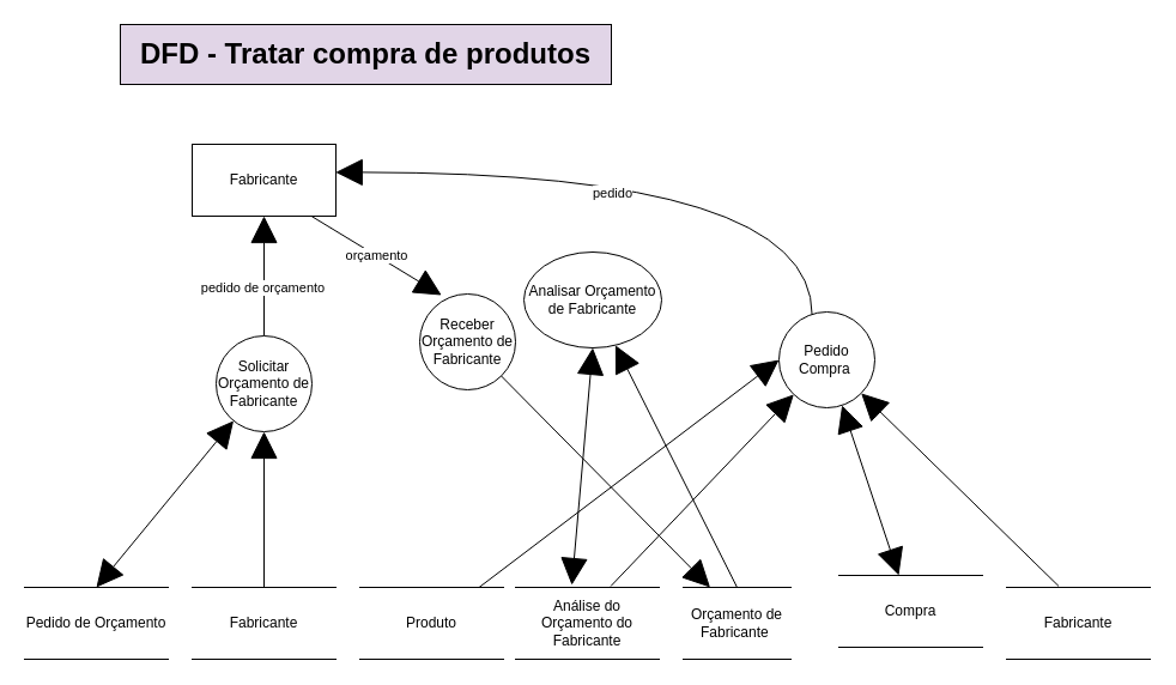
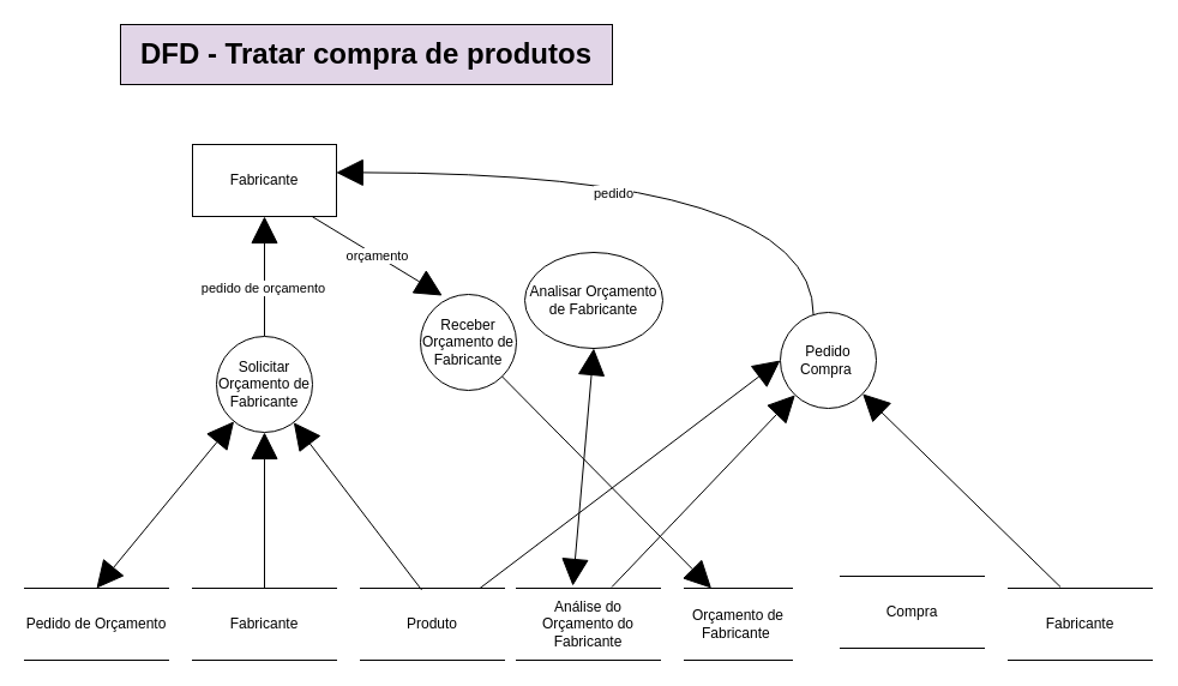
  <mxCell id="0" />
  <mxCell id="1" parent="0" />
  <mxCell id="2" value="&lt;span style=&quot;font-size: 24px ; font-weight: 700&quot;&gt;DFD - Tratar&lt;/span&gt;&lt;span style=&quot;font-size: 24px&quot;&gt;&lt;b&gt;&amp;nbsp;compra de produtos&lt;/b&gt;&lt;/span&gt;" style="rounded=0;whiteSpace=wrap;html=1;fillColor=#e1d5e7;" vertex="1" parent="1"><mxGeometry x="100" y="20" width="410" height="50" as="geometry" /></mxCell>
  <mxCell id="3" value="Fabricante" style="shape=partialRectangle;whiteSpace=wrap;html=1;left=0;right=0;fillColor=none;" vertex="1" parent="1"><mxGeometry x="160" y="490" width="120" height="60" as="geometry" /></mxCell>
  <mxCell id="4" value="Fabricante" style="rounded=0;whiteSpace=wrap;html=1;" vertex="1" parent="1"><mxGeometry x="160" y="120" width="120" height="60" as="geometry" /></mxCell>
  <mxCell id="5" style="edgeStyle=orthogonalEdgeStyle;rounded=0;orthogonalLoop=1;jettySize=auto;html=1;entryX=0.5;entryY=1;entryDx=0;entryDy=0;endArrow=block;endFill=1;endSize=20;" edge="1" parent="1" source="10" target="4"><mxGeometry relative="1" as="geometry" /></mxCell>
  <mxCell id="6" value="pedido de orçamento" style="edgeLabel;html=1;align=center;verticalAlign=middle;resizable=0;points=[];" vertex="1" connectable="0" parent="5"><mxGeometry x="-0.18" y="2" relative="1" as="geometry"><mxPoint as="offset" /></mxGeometry></mxCell>
  <mxCell id="7" style="edgeStyle=orthogonalEdgeStyle;rounded=0;orthogonalLoop=1;jettySize=auto;html=1;entryX=0.5;entryY=0;entryDx=0;entryDy=0;endArrow=none;endFill=0;endSize=20;startArrow=block;startFill=1;startSize=20;" edge="1" parent="1" source="10" target="3"><mxGeometry relative="1" as="geometry" /></mxCell>
+ <mxCell id="8" style="edgeStyle=none;rounded=0;orthogonalLoop=1;jettySize=auto;html=1;entryX=0.425;entryY=0.023;entryDx=0;entryDy=0;entryPerimeter=0;startArrow=block;startFill=1;startSize=20;endArrow=none;endFill=0;endSize=20;" edge="1" parent="1" source="10" target="15"><mxGeometry relative="1" as="geometry" /></mxCell>
  <mxCell id="9" style="edgeStyle=none;rounded=0;orthogonalLoop=1;jettySize=auto;html=1;entryX=0.5;entryY=0;entryDx=0;entryDy=0;startArrow=block;startFill=1;startSize=20;endArrow=block;endFill=1;endSize=20;" edge="1" parent="1" source="10" target="27"><mxGeometry relative="1" as="geometry" /></mxCell>
  <mxCell id="10" value="Solicitar Orçamento de Fabricante" style="ellipse;whiteSpace=wrap;html=1;aspect=fixed;" vertex="1" parent="1"><mxGeometry x="180" y="280" width="80" height="80" as="geometry" /></mxCell>
  <mxCell id="11" value="orçamento" style="rounded=0;orthogonalLoop=1;jettySize=auto;html=1;entryX=0.832;entryY=1.003;entryDx=0;entryDy=0;entryPerimeter=0;startArrow=block;startFill=1;startSize=20;endArrow=none;endFill=0;endSize=20;exitX=0.228;exitY=0.013;exitDx=0;exitDy=0;exitPerimeter=0;" edge="1" parent="1" source="13" target="4"><mxGeometry relative="1" as="geometry" /></mxCell>
  <mxCell id="12" style="edgeStyle=none;rounded=0;orthogonalLoop=1;jettySize=auto;html=1;entryX=0.25;entryY=0;entryDx=0;entryDy=0;startArrow=none;startFill=0;startSize=20;endArrow=block;endFill=1;endSize=20;" edge="1" parent="1" source="13" target="17"><mxGeometry relative="1" as="geometry" /></mxCell>
  <mxCell id="13" value="Receber Orçamento de Fabricante" style="ellipse;whiteSpace=wrap;html=1;aspect=fixed;" vertex="1" parent="1"><mxGeometry x="350" y="245" width="80" height="80" as="geometry" /></mxCell>
  <mxCell id="14" style="edgeStyle=none;rounded=0;orthogonalLoop=1;jettySize=auto;html=1;startArrow=none;startFill=0;startSize=20;endArrow=block;endFill=1;endSize=20;entryX=0;entryY=0.5;entryDx=0;entryDy=0;" edge="1" parent="1" source="15" target="25"><mxGeometry relative="1" as="geometry" /></mxCell>
  <mxCell id="15" value="Produto" style="shape=partialRectangle;whiteSpace=wrap;html=1;left=0;right=0;fillColor=none;" vertex="1" parent="1"><mxGeometry x="300" y="490" width="120" height="60" as="geometry" /></mxCell>
  <mxCell id="16" style="edgeStyle=none;rounded=0;orthogonalLoop=1;jettySize=auto;html=1;entryX=0.5;entryY=1;entryDx=0;entryDy=0;startArrow=block;startFill=1;startSize=20;endArrow=block;endFill=1;endSize=20;" edge="1" parent="1" target="19"><mxGeometry relative="1" as="geometry"><mxPoint x="477" y="488" as="sourcePoint" /></mxGeometry></mxCell>
  <mxCell id="17" value="Orçamento de Fabricante&amp;nbsp;" style="shape=partialRectangle;whiteSpace=wrap;html=1;left=0;right=0;fillColor=none;" vertex="1" parent="1"><mxGeometry x="570" y="490" width="90" height="60" as="geometry" /></mxCell>
- <mxCell id="18" style="edgeStyle=none;rounded=0;orthogonalLoop=1;jettySize=auto;html=1;entryX=0.5;entryY=0;entryDx=0;entryDy=0;startArrow=block;startFill=1;startSize=20;endArrow=none;endFill=0;endSize=20;" edge="1" parent="1" source="19" target="17"><mxGeometry relative="1" as="geometry" /></mxCell>
  <mxCell id="19" value="Analisar Orçamento de Fabricante" style="ellipse;whiteSpace=wrap;html=1;aspect=fixed;" vertex="1" parent="1"><mxGeometry x="437" y="210" width="115" height="80" as="geometry" /></mxCell>
  <mxCell id="20" style="edgeStyle=orthogonalEdgeStyle;curved=1;rounded=0;orthogonalLoop=1;jettySize=auto;html=1;entryX=0.998;entryY=0.39;entryDx=0;entryDy=0;entryPerimeter=0;startArrow=none;startFill=0;startSize=20;endArrow=block;endFill=1;endSize=20;exitX=0.345;exitY=0.028;exitDx=0;exitDy=0;exitPerimeter=0;" edge="1" parent="1" source="25" target="4"><mxGeometry relative="1" as="geometry"><Array as="points"><mxPoint x="678" y="143" /></Array></mxGeometry></mxCell>
  <mxCell id="21" value="pedido" style="edgeLabel;html=1;align=center;verticalAlign=middle;resizable=0;points=[];" vertex="1" connectable="0" parent="20"><mxGeometry x="0.154" y="17" relative="1" as="geometry"><mxPoint x="11.56" as="offset" /></mxGeometry></mxCell>
- <mxCell id="22" style="rounded=0;orthogonalLoop=1;jettySize=auto;html=1;startArrow=block;startFill=1;startSize=20;endArrow=block;endFill=1;endSize=20;" edge="1" parent="1" source="25" target="26"><mxGeometry relative="1" as="geometry" /></mxCell>
  <mxCell id="23" style="edgeStyle=none;rounded=0;orthogonalLoop=1;jettySize=auto;html=1;entryX=0.363;entryY=-0.017;entryDx=0;entryDy=0;entryPerimeter=0;startArrow=block;startFill=1;startSize=20;endArrow=none;endFill=0;endSize=20;" edge="1" parent="1" source="25" target="29"><mxGeometry relative="1" as="geometry" /></mxCell>
  <mxCell id="24" style="edgeStyle=none;rounded=0;orthogonalLoop=1;jettySize=auto;html=1;entryX=0.663;entryY=-0.017;entryDx=0;entryDy=0;entryPerimeter=0;startArrow=block;startFill=1;startSize=20;endArrow=none;endFill=0;endSize=20;" edge="1" parent="1" source="25" target="28"><mxGeometry relative="1" as="geometry" /></mxCell>
  <mxCell id="25" value="Pedido Compra&amp;nbsp;" style="ellipse;whiteSpace=wrap;html=1;aspect=fixed;" vertex="1" parent="1"><mxGeometry x="650" y="260" width="80" height="80" as="geometry" /></mxCell>
  <mxCell id="26" value="Compra" style="shape=partialRectangle;whiteSpace=wrap;html=1;left=0;right=0;fillColor=none;" vertex="1" parent="1"><mxGeometry x="700" y="480" width="120" height="60" as="geometry" /></mxCell>
  <mxCell id="27" value="Pedido de Orçamento" style="shape=partialRectangle;whiteSpace=wrap;html=1;left=0;right=0;fillColor=none;" vertex="1" parent="1"><mxGeometry x="20" y="490" width="120" height="60" as="geometry" /></mxCell>
  <mxCell id="28" value="Análise do Orçamento do Fabricante" style="shape=partialRectangle;whiteSpace=wrap;html=1;left=0;right=0;fillColor=none;rotation=0;" vertex="1" parent="1"><mxGeometry x="430" y="490" width="120" height="60" as="geometry" /></mxCell>
  <mxCell id="29" value="Fabricante" style="shape=partialRectangle;whiteSpace=wrap;html=1;left=0;right=0;fillColor=none;" vertex="1" parent="1"><mxGeometry x="840" y="490" width="120" height="60" as="geometry" /></mxCell>
